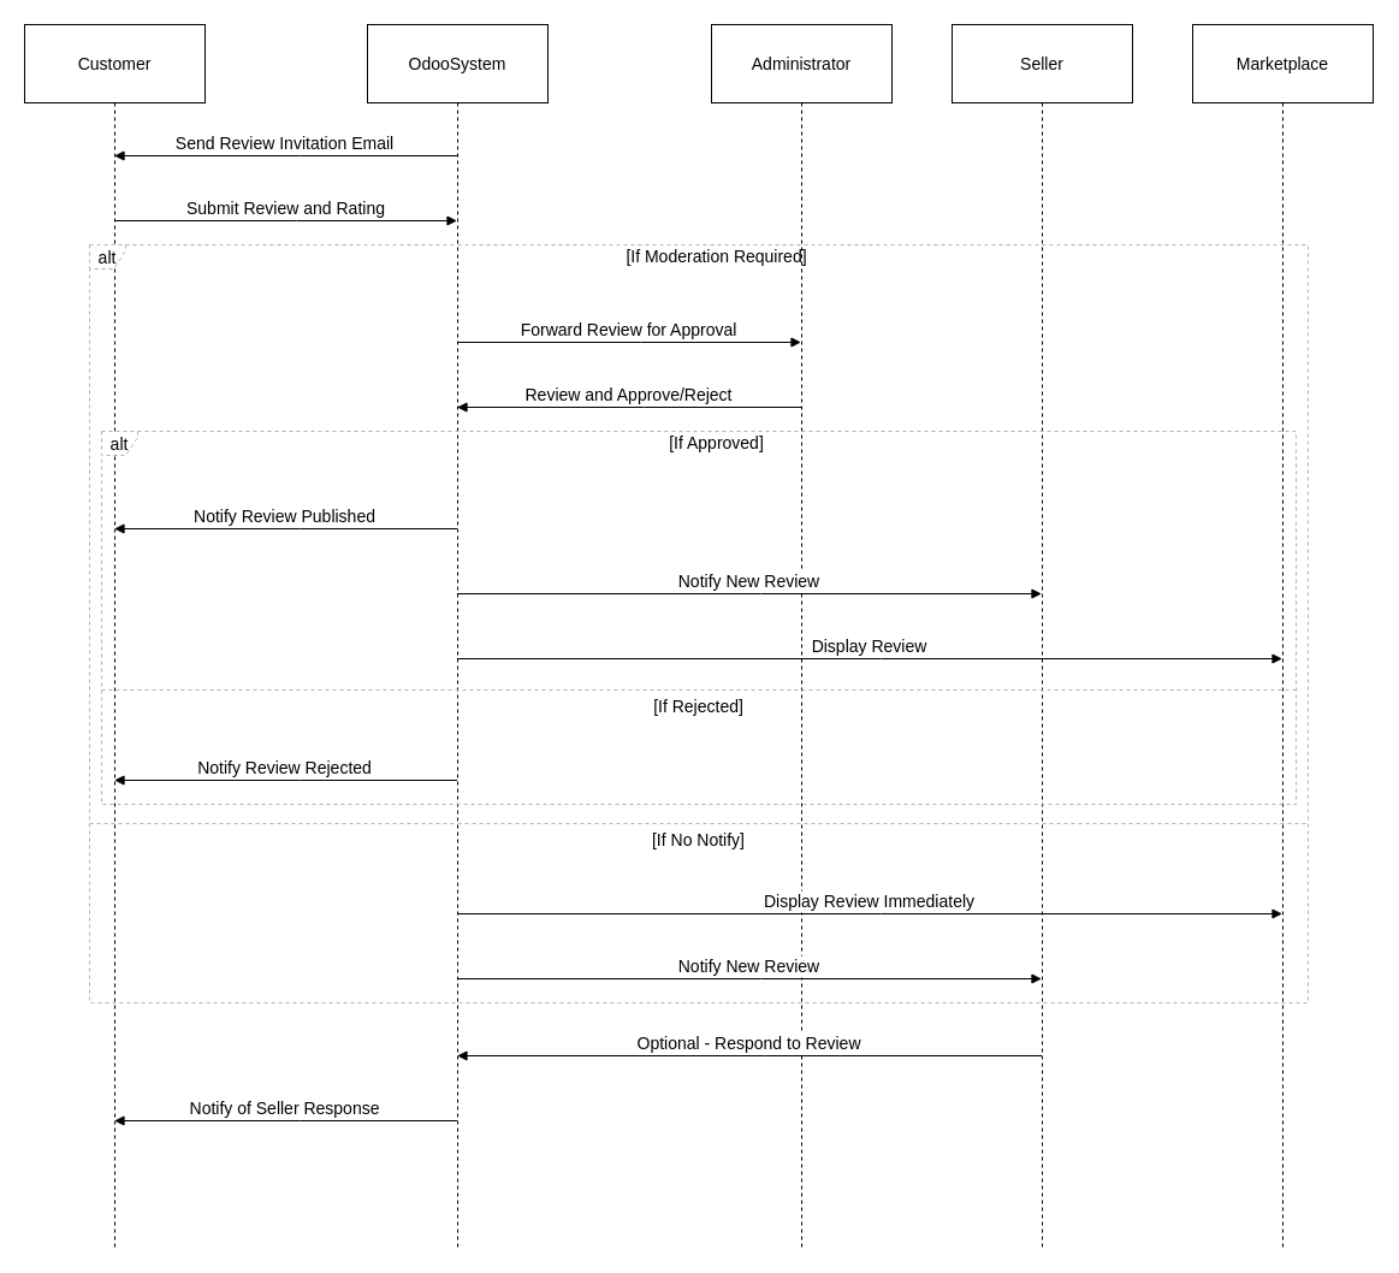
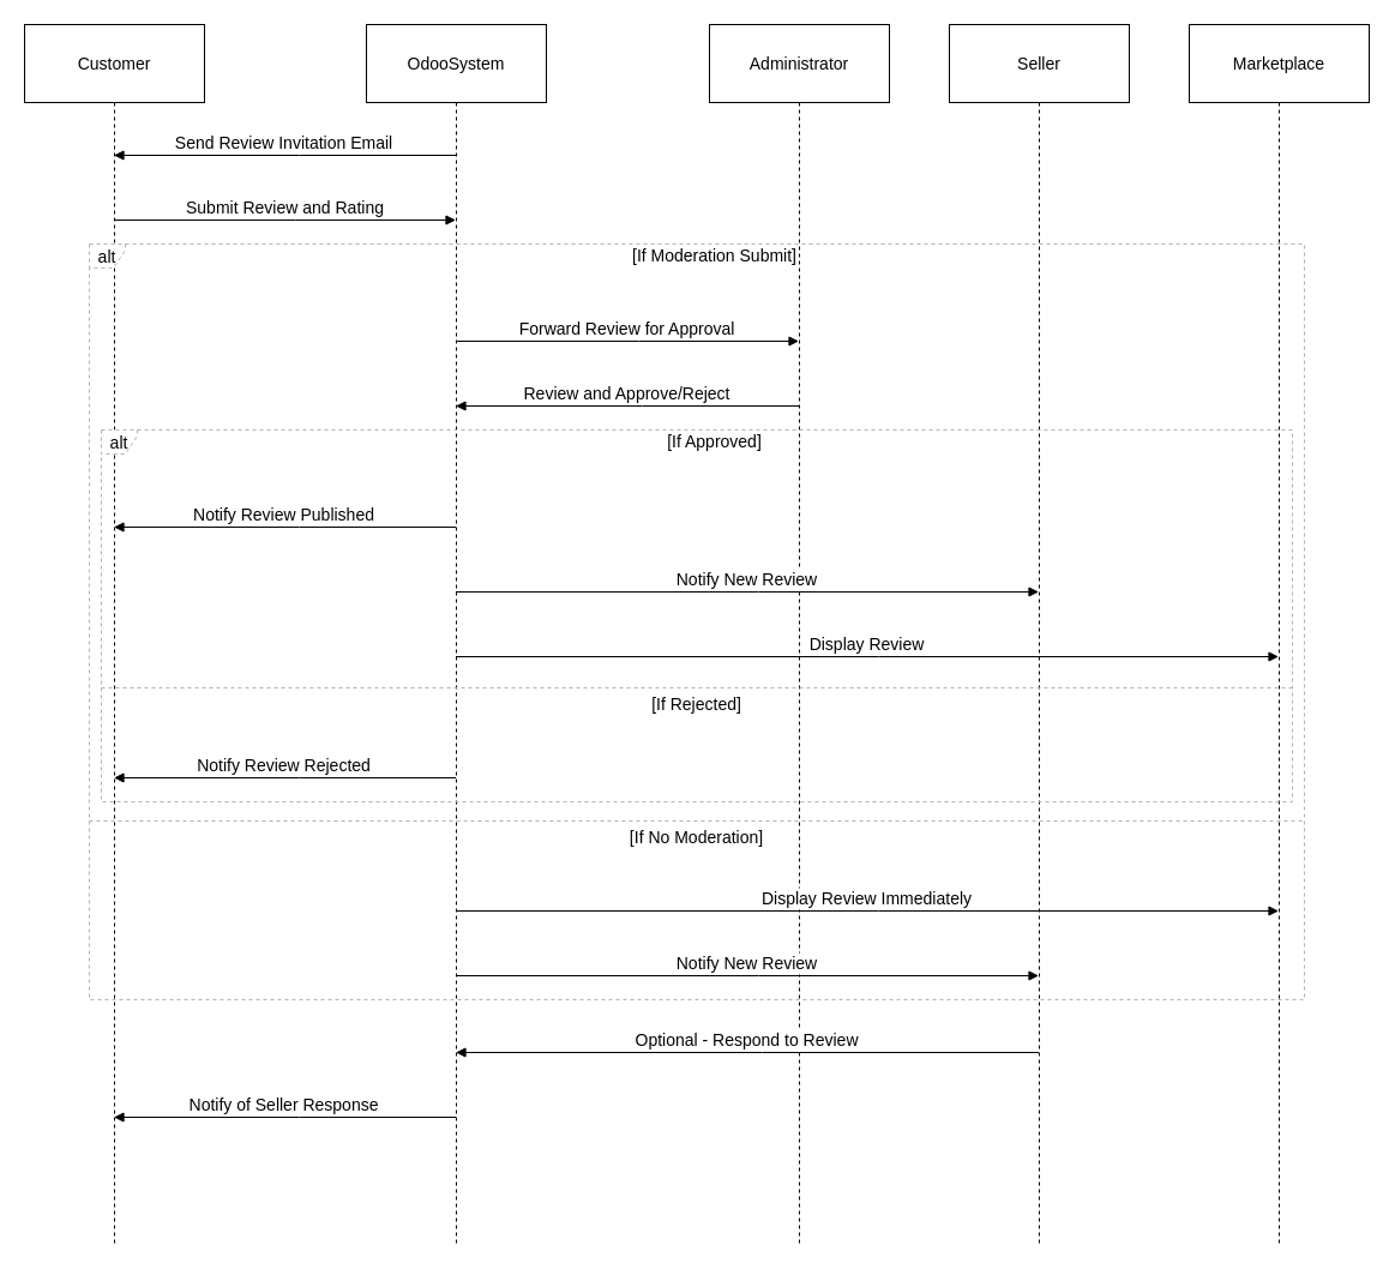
  <mxCell id="0" />
  <mxCell id="1" parent="0" />
  <mxCell id="2" value="Customer" style="shape=umlLifeline;perimeter=lifelinePerimeter;whiteSpace=wrap;container=1;dropTarget=0;collapsible=0;recursiveResize=0;outlineConnect=0;portConstraint=eastwest;newEdgeStyle={&quot;edgeStyle&quot;:&quot;elbowEdgeStyle&quot;,&quot;elbow&quot;:&quot;vertical&quot;,&quot;curved&quot;:0,&quot;rounded&quot;:0};size=65;fontSize=14;" vertex="1" parent="1"><mxGeometry x="20" y="20" width="150" height="1016" as="geometry" /></mxCell>
  <mxCell id="3" value="OdooSystem" style="shape=umlLifeline;perimeter=lifelinePerimeter;whiteSpace=wrap;container=1;dropTarget=0;collapsible=0;recursiveResize=0;outlineConnect=0;portConstraint=eastwest;newEdgeStyle={&quot;edgeStyle&quot;:&quot;elbowEdgeStyle&quot;,&quot;elbow&quot;:&quot;vertical&quot;,&quot;curved&quot;:0,&quot;rounded&quot;:0};size=65;fontSize=14;" vertex="1" parent="1"><mxGeometry x="305" y="20" width="150" height="1016" as="geometry" /></mxCell>
  <mxCell id="4" value="Administrator" style="shape=umlLifeline;perimeter=lifelinePerimeter;whiteSpace=wrap;container=1;dropTarget=0;collapsible=0;recursiveResize=0;outlineConnect=0;portConstraint=eastwest;newEdgeStyle={&quot;edgeStyle&quot;:&quot;elbowEdgeStyle&quot;,&quot;elbow&quot;:&quot;vertical&quot;,&quot;curved&quot;:0,&quot;rounded&quot;:0};size=65;fontSize=14;" vertex="1" parent="1"><mxGeometry x="591" y="20" width="150" height="1016" as="geometry" /></mxCell>
  <mxCell id="5" value="Seller" style="shape=umlLifeline;perimeter=lifelinePerimeter;whiteSpace=wrap;container=1;dropTarget=0;collapsible=0;recursiveResize=0;outlineConnect=0;portConstraint=eastwest;newEdgeStyle={&quot;edgeStyle&quot;:&quot;elbowEdgeStyle&quot;,&quot;elbow&quot;:&quot;vertical&quot;,&quot;curved&quot;:0,&quot;rounded&quot;:0};size=65;fontSize=14;" vertex="1" parent="1"><mxGeometry x="791" y="20" width="150" height="1016" as="geometry" /></mxCell>
  <mxCell id="6" value="Marketplace" style="shape=umlLifeline;perimeter=lifelinePerimeter;whiteSpace=wrap;container=1;dropTarget=0;collapsible=0;recursiveResize=0;outlineConnect=0;portConstraint=eastwest;newEdgeStyle={&quot;edgeStyle&quot;:&quot;elbowEdgeStyle&quot;,&quot;elbow&quot;:&quot;vertical&quot;,&quot;curved&quot;:0,&quot;rounded&quot;:0};size=65;fontSize=14;" vertex="1" parent="1"><mxGeometry x="991" y="20" width="150" height="1016" as="geometry" /></mxCell>
  <mxCell id="7" value="alt" style="shape=umlFrame;dashed=1;pointerEvents=0;dropTarget=0;strokeColor=#B3B3B3;height=20;width=30;fontSize=14;" vertex="1" parent="1"><mxGeometry x="84" y="358" width="993" height="310" as="geometry" /></mxCell>
  <mxCell id="8" value="[If Approved]" style="text;strokeColor=none;fillColor=none;align=center;verticalAlign=middle;whiteSpace=wrap;fontSize=14;" vertex="1" parent="7"><mxGeometry x="30" width="963" height="20" as="geometry" /></mxCell>
  <mxCell id="9" value="[If Rejected]" style="shape=line;dashed=1;whiteSpace=wrap;verticalAlign=top;labelPosition=center;verticalLabelPosition=middle;align=center;strokeColor=#B3B3B3;fontSize=14;" vertex="1" parent="7"><mxGeometry y="214" width="993" height="2" as="geometry" /></mxCell>
  <mxCell id="10" value="alt" style="shape=umlFrame;dashed=1;pointerEvents=0;dropTarget=0;strokeColor=#B3B3B3;height=20;width=30;fontSize=14;" vertex="1" parent="1"><mxGeometry x="74" y="203" width="1013" height="630" as="geometry" /></mxCell>
- <mxCell id="11" value="[If Moderation Required]" style="text;strokeColor=none;fillColor=none;align=center;verticalAlign=middle;whiteSpace=wrap;fontSize=14;" vertex="1" parent="10"><mxGeometry x="30" width="983" height="20" as="geometry" /></mxCell>
- <mxCell id="12" value="[If No Notify]" style="shape=line;dashed=1;whiteSpace=wrap;verticalAlign=top;labelPosition=center;verticalLabelPosition=middle;align=center;strokeColor=#B3B3B3;fontSize=14;" vertex="1" parent="10"><mxGeometry y="480" width="1013" height="2" as="geometry" /></mxCell>
+ <mxCell id="11" value="[If Moderation Submit]" style="text;strokeColor=none;fillColor=none;align=center;verticalAlign=middle;whiteSpace=wrap;fontSize=14;" vertex="1" parent="10"><mxGeometry x="30" width="983" height="20" as="geometry" /></mxCell>
+ <mxCell id="12" value="[If No Moderation]" style="shape=line;dashed=1;whiteSpace=wrap;verticalAlign=top;labelPosition=center;verticalLabelPosition=middle;align=center;strokeColor=#B3B3B3;fontSize=14;" vertex="1" parent="10"><mxGeometry y="480" width="1013" height="2" as="geometry" /></mxCell>
  <mxCell id="13" value="Send Review Invitation Email" style="verticalAlign=bottom;edgeStyle=elbowEdgeStyle;elbow=vertical;curved=0;rounded=0;endArrow=block;fontSize=14;" edge="1" parent="1" source="3" target="2"><mxGeometry relative="1" as="geometry"><Array as="points"><mxPoint x="249" y="129" /></Array></mxGeometry></mxCell>
  <mxCell id="14" value="Submit Review and Rating" style="verticalAlign=bottom;edgeStyle=elbowEdgeStyle;elbow=vertical;curved=0;rounded=0;endArrow=block;fontSize=14;" edge="1" parent="1" source="2" target="3"><mxGeometry relative="1" as="geometry"><Array as="points"><mxPoint x="246" y="183" /></Array></mxGeometry></mxCell>
  <mxCell id="15" value="Forward Review for Approval" style="verticalAlign=bottom;edgeStyle=elbowEdgeStyle;elbow=vertical;curved=0;rounded=0;endArrow=block;fontSize=14;" edge="1" parent="1" source="3" target="4"><mxGeometry relative="1" as="geometry"><Array as="points"><mxPoint x="532" y="284" /></Array></mxGeometry></mxCell>
  <mxCell id="16" value="Review and Approve/Reject" style="verticalAlign=bottom;edgeStyle=elbowEdgeStyle;elbow=vertical;curved=0;rounded=0;endArrow=block;fontSize=14;" edge="1" parent="1" source="4" target="3"><mxGeometry relative="1" as="geometry"><Array as="points"><mxPoint x="535" y="338" /></Array></mxGeometry></mxCell>
  <mxCell id="17" value="Notify Review Published" style="verticalAlign=bottom;edgeStyle=elbowEdgeStyle;elbow=vertical;curved=0;rounded=0;endArrow=block;fontSize=14;" edge="1" parent="1" source="3" target="2"><mxGeometry relative="1" as="geometry"><Array as="points"><mxPoint x="249" y="439" /></Array></mxGeometry></mxCell>
  <mxCell id="18" value="Notify New Review" style="verticalAlign=bottom;edgeStyle=elbowEdgeStyle;elbow=vertical;curved=0;rounded=0;endArrow=block;fontSize=14;" edge="1" parent="1" source="3" target="5"><mxGeometry relative="1" as="geometry"><Array as="points"><mxPoint x="632" y="493" /></Array></mxGeometry></mxCell>
  <mxCell id="19" value="Display Review" style="verticalAlign=bottom;edgeStyle=elbowEdgeStyle;elbow=vertical;curved=0;rounded=0;endArrow=block;fontSize=14;" edge="1" parent="1" source="3" target="6"><mxGeometry relative="1" as="geometry"><Array as="points"><mxPoint x="732" y="547" /></Array></mxGeometry></mxCell>
  <mxCell id="20" value="Notify Review Rejected" style="verticalAlign=bottom;edgeStyle=elbowEdgeStyle;elbow=vertical;curved=0;rounded=0;endArrow=block;fontSize=14;" edge="1" parent="1" source="3" target="2"><mxGeometry relative="1" as="geometry"><Array as="points"><mxPoint x="249" y="648" /></Array></mxGeometry></mxCell>
  <mxCell id="21" value="Display Review Immediately" style="verticalAlign=bottom;edgeStyle=elbowEdgeStyle;elbow=vertical;curved=0;rounded=0;endArrow=block;fontSize=14;" edge="1" parent="1" source="3" target="6"><mxGeometry relative="1" as="geometry"><Array as="points"><mxPoint x="732" y="759" /></Array></mxGeometry></mxCell>
  <mxCell id="22" value="Notify New Review" style="verticalAlign=bottom;edgeStyle=elbowEdgeStyle;elbow=vertical;curved=0;rounded=0;endArrow=block;fontSize=14;" edge="1" parent="1" source="3" target="5"><mxGeometry relative="1" as="geometry"><Array as="points"><mxPoint x="632" y="813" /></Array></mxGeometry></mxCell>
  <mxCell id="23" value="Optional - Respond to Review" style="verticalAlign=bottom;edgeStyle=elbowEdgeStyle;elbow=vertical;curved=0;rounded=0;endArrow=block;fontSize=14;" edge="1" parent="1" source="5" target="3"><mxGeometry relative="1" as="geometry"><Array as="points"><mxPoint x="635" y="877" /></Array></mxGeometry></mxCell>
  <mxCell id="24" value="Notify of Seller Response" style="verticalAlign=bottom;edgeStyle=elbowEdgeStyle;elbow=vertical;curved=0;rounded=0;endArrow=block;fontSize=14;" edge="1" parent="1" source="3" target="2"><mxGeometry relative="1" as="geometry"><Array as="points"><mxPoint x="249" y="931" /></Array></mxGeometry></mxCell>
